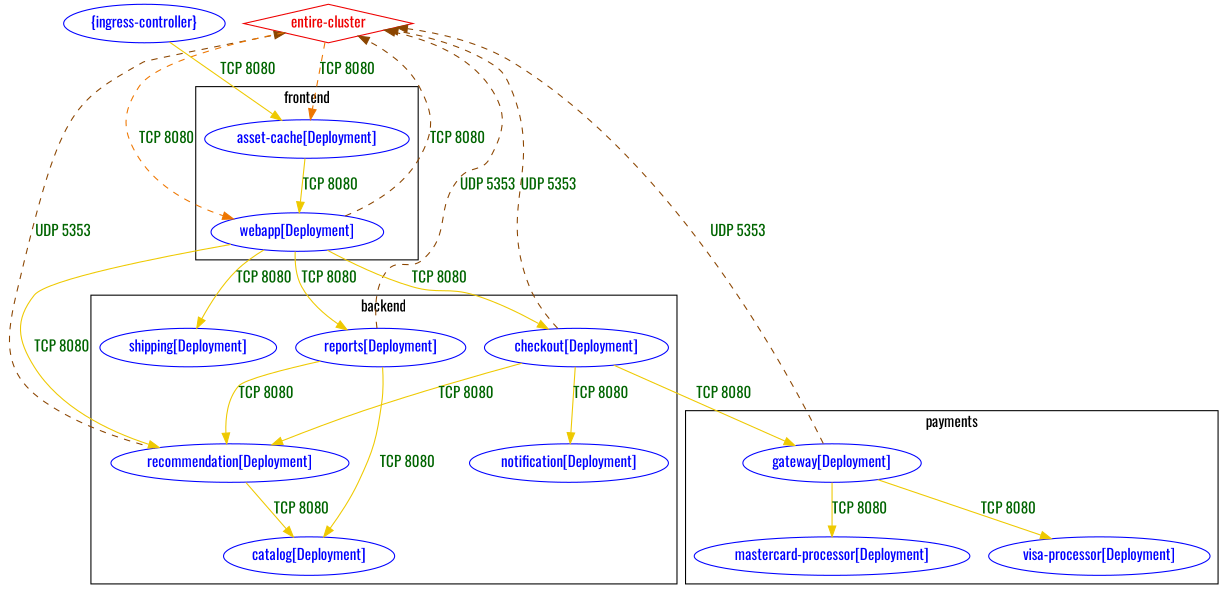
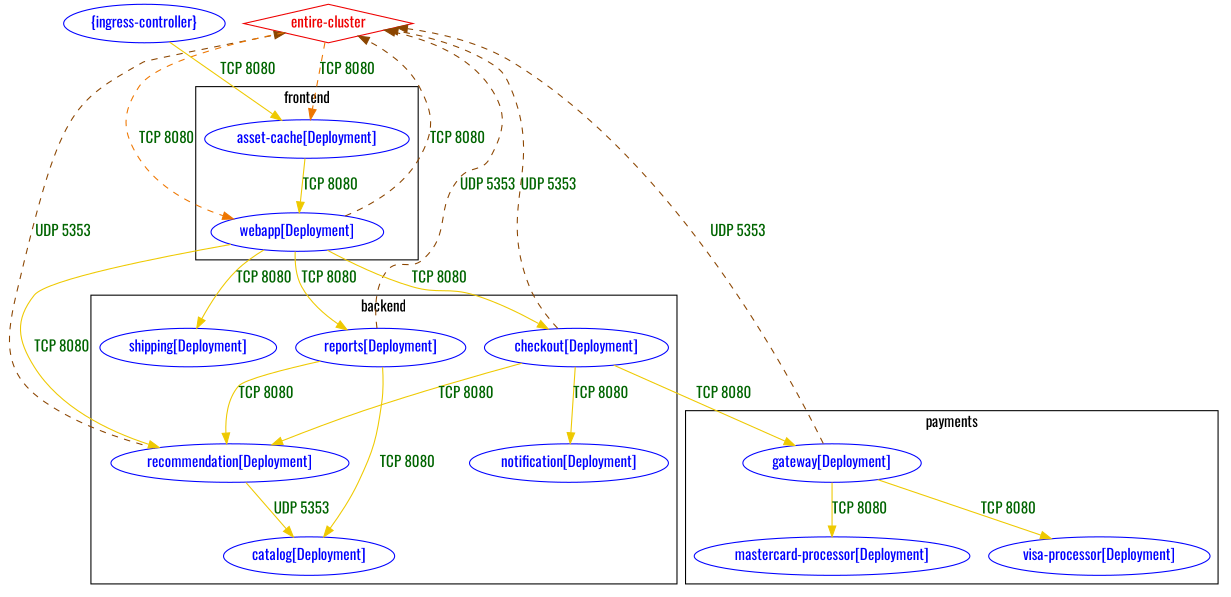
  digraph {
    fontname=Oswald
    node [color=blue fontcolor=blue fontname=Oswald]
    edge [color=gold2 fontcolor=darkgreen fontname=Oswald]
    n1 [label="catalog[Deployment]"]
    n2 [label="checkout[Deployment]"]
    n3 [label="notification[Deployment]"]
    n4 [label="recommendation[Deployment]"]
    n5 [label="reports[Deployment]"]
    n6 [label="shipping[Deployment]"]
    n7 [label="asset-cache[Deployment]"]
    n8 [label="webapp[Deployment]"]
    n9 [label="gateway[Deployment]"]
    n10 [label="mastercard-processor[Deployment]"]
    n11 [label="visa-processor[Deployment]"]
    n12 [color=red2 fontcolor=red2 label="entire-cluster" shape=diamond]
    n13 [label="{ingress-controller}"]
    subgraph cluster_1 {
      color=black
      fontcolor=black
      label=backend
      n1
      n2
      n3
      n4
      n5
      n6
    }
    subgraph cluster_2 {
      color=black
      fontcolor=black
      label=frontend
      n7
      n8
    }
    subgraph cluster_3 {
      color=black
      fontcolor=black
      label=payments
      n9
      n10
      n11
    }
    n2 -> n3 [label="TCP 8080"]
    n2 -> n4 [label="TCP 8080"]
    n2 -> n9 [label="TCP 8080"]
    n2 -> n12 [color=darkorange4 label="UDP 5353" style=dashed weight=0.5]
-   n4 -> n1 [label="TCP 8080"]
+   n4 -> n1 [label="UDP 5353"]
    n4 -> n12 [color=darkorange4 label="UDP 5353" style=dashed weight=0.5]
    n5 -> n1 [label="TCP 8080"]
    n5 -> n4 [label="TCP 8080"]
    n5 -> n12 [color=darkorange4 label="UDP 5353" style=dashed weight=0.5]
    n7 -> n8 [label="TCP 8080"]
    n8 -> n2 [label="TCP 8080"]
    n8 -> n4 [label="TCP 8080"]
    n8 -> n5 [label="TCP 8080"]
    n8 -> n6 [label="TCP 8080"]
    n8 -> n12 [color=darkorange4 label="TCP 8080" style=dashed weight=0.5]
    n9 -> n10 [label="TCP 8080"]
    n9 -> n11 [label="TCP 8080"]
    n9 -> n12 [color=darkorange4 label="UDP 5353" style=dashed weight=0.5]
    n12 -> n7 [color=darkorange2 label="TCP 8080" style=dashed weight=1]
    n12 -> n8 [color=darkorange2 label="TCP 8080" style=dashed weight=1]
    n13 -> n7 [label="TCP 8080"]
  }
